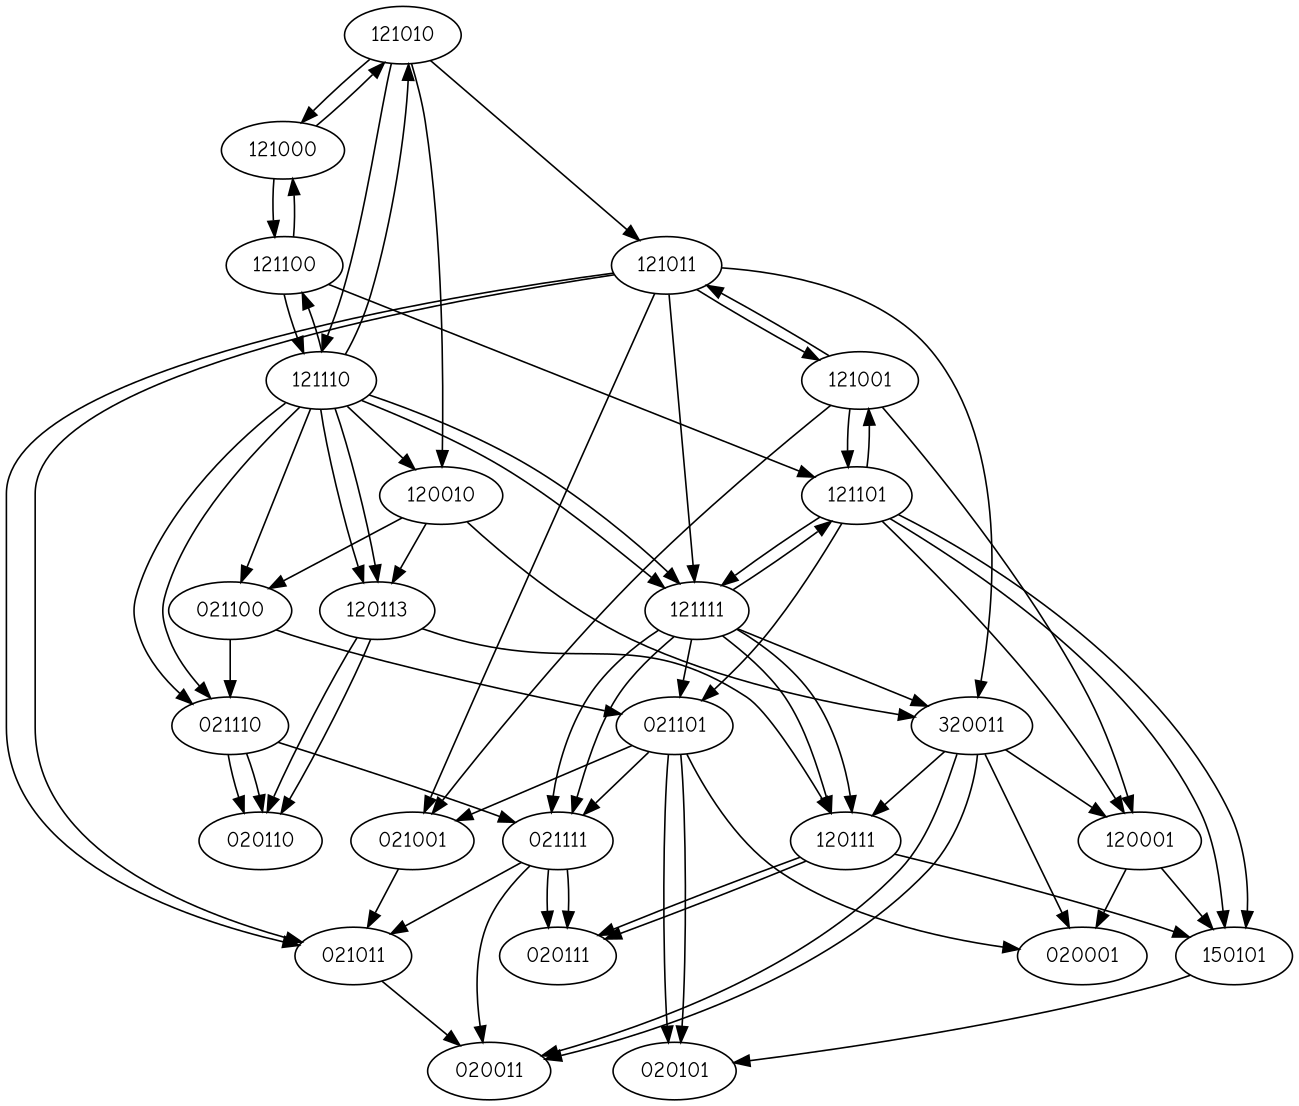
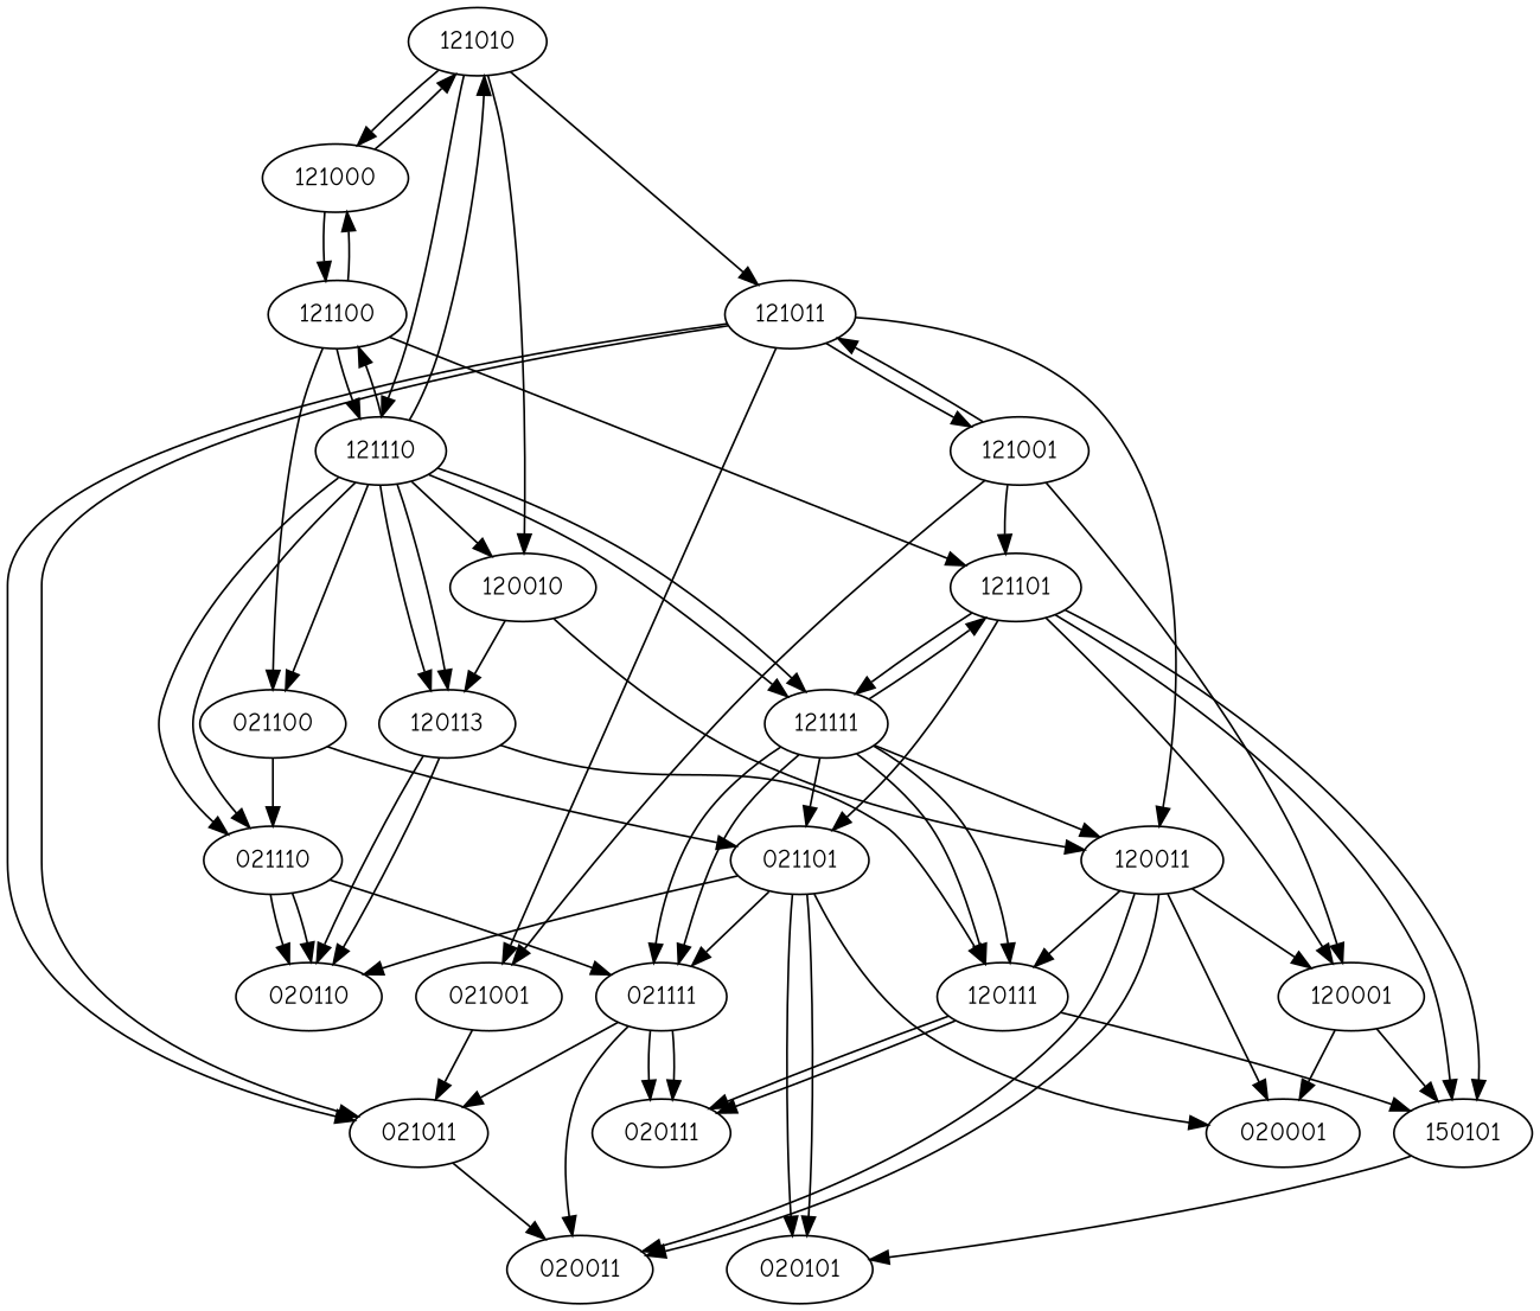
  digraph {
    fontname="Comic Neue"
    node [fontname="Comic Neue"]
    edge [fontname="Comic Neue" penwidth=1]
    n1 [label=020001]
    n2 [label=020011]
    n3 [label=020101]
    n4 [label=020110]
    n5 [label=020111]
    n6 [label=021001]
    n7 [label=021011]
    n8 [label=021100]
    n9 [label=021101]
    n10 [label=021110]
    n11 [label=021111]
    n12 [label=120001]
    n13 [label=150101]
    n14 [label=120010]
-   n15 [label=320011]
+   n15 [label=120011]
    n16 [label=120113]
    n17 [label=120111]
    n18 [label=121000]
    n19 [label=121010]
    n20 [label=121100]
    n21 [label=121011]
    n22 [label=121110]
    n23 [label=121101]
    n24 [label=121001]
    n25 [label=121111]
    n6 -> n7
    n7 -> n2
    n8 -> n9
    n8 -> n10
    n9 -> n1
    n9 -> n3
    n9 -> n3
-   n9 -> n6
+   n9 -> n4
    n9 -> n11
    n10 -> n4
    n10 -> n4
    n10 -> n11
    n11 -> n2
    n11 -> n5
    n11 -> n5
    n11 -> n7
    n12 -> n1
    n12 -> n13
    n13 -> n3
    n14 -> n15
    n14 -> n16
    n15 -> n1
    n15 -> n2
    n15 -> n2
    n15 -> n12
    n15 -> n17
    n16 -> n4
    n16 -> n4
    n16 -> n17
    n17 -> n5
    n17 -> n5
    n17 -> n13
    n18 -> n19
    n18 -> n20
    n19 -> n14
    n19 -> n18
    n19 -> n21
    n19 -> n22
-   n14 -> n8
+   n20 -> n8
    n20 -> n18
    n20 -> n22
    n20 -> n23
    n21 -> n6
    n21 -> n7
    n21 -> n7
    n21 -> n15
    n21 -> n24
-   n21 -> n25
    n22 -> n8
    n22 -> n10
    n22 -> n10
    n22 -> n14
    n22 -> n16
    n22 -> n16
    n22 -> n19
    n22 -> n20
    n22 -> n25
    n22 -> n25
    n23 -> n9
    n23 -> n12
    n23 -> n13
    n23 -> n13
-   n23 -> n24
    n23 -> n25
    n24 -> n6
    n24 -> n12
    n24 -> n21
    n24 -> n23
    n25 -> n9
    n25 -> n11
    n25 -> n11
    n25 -> n15
    n25 -> n17
    n25 -> n17
    n25 -> n23
  }
